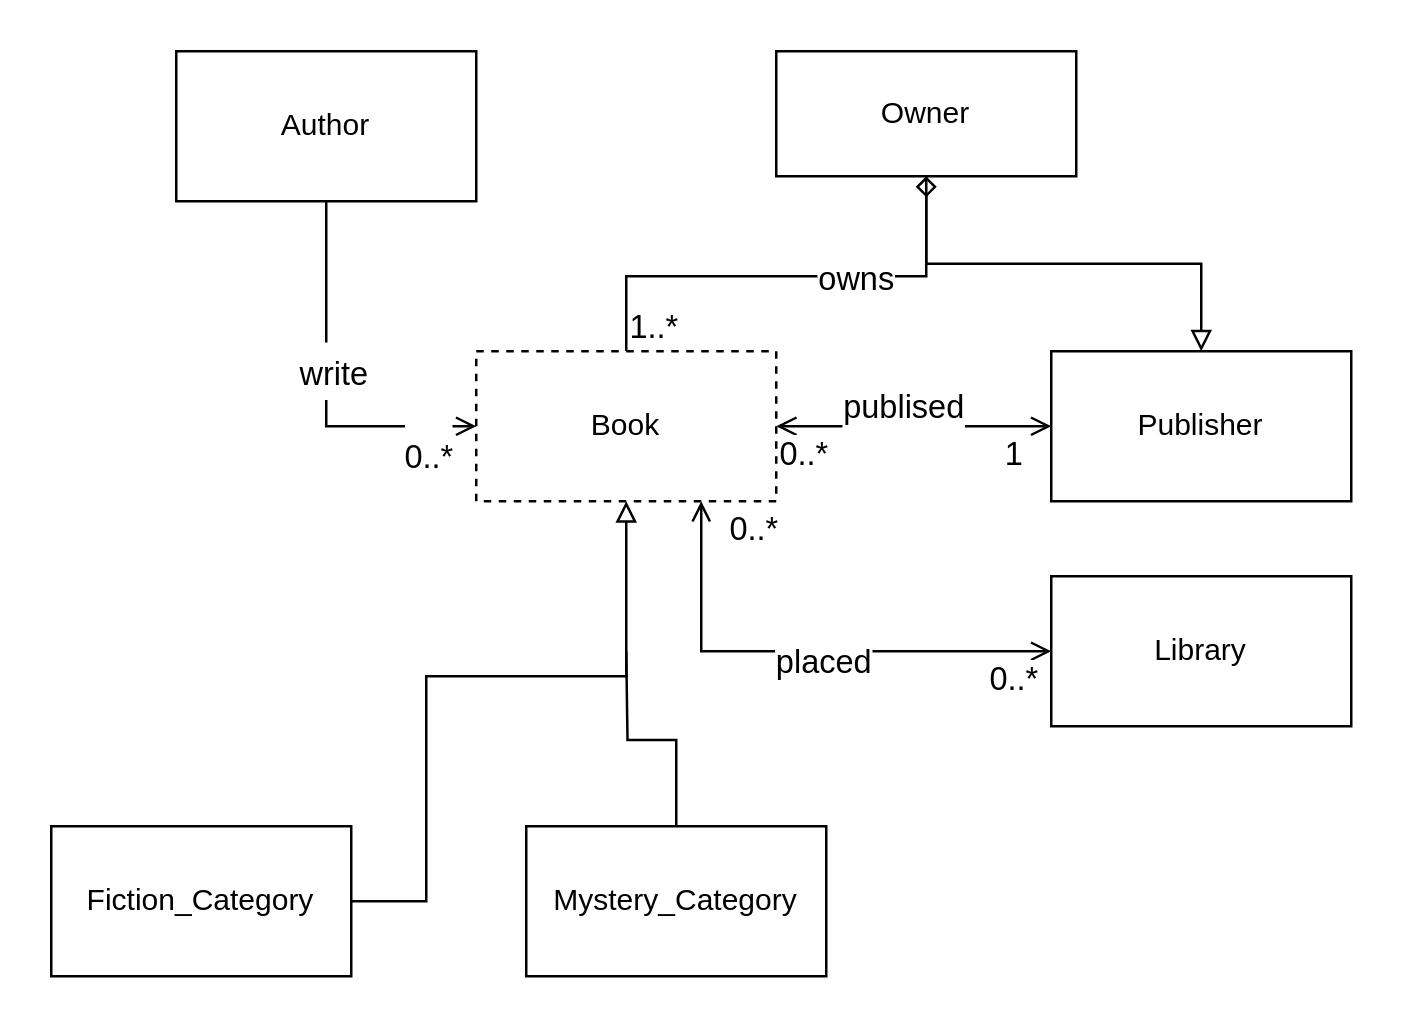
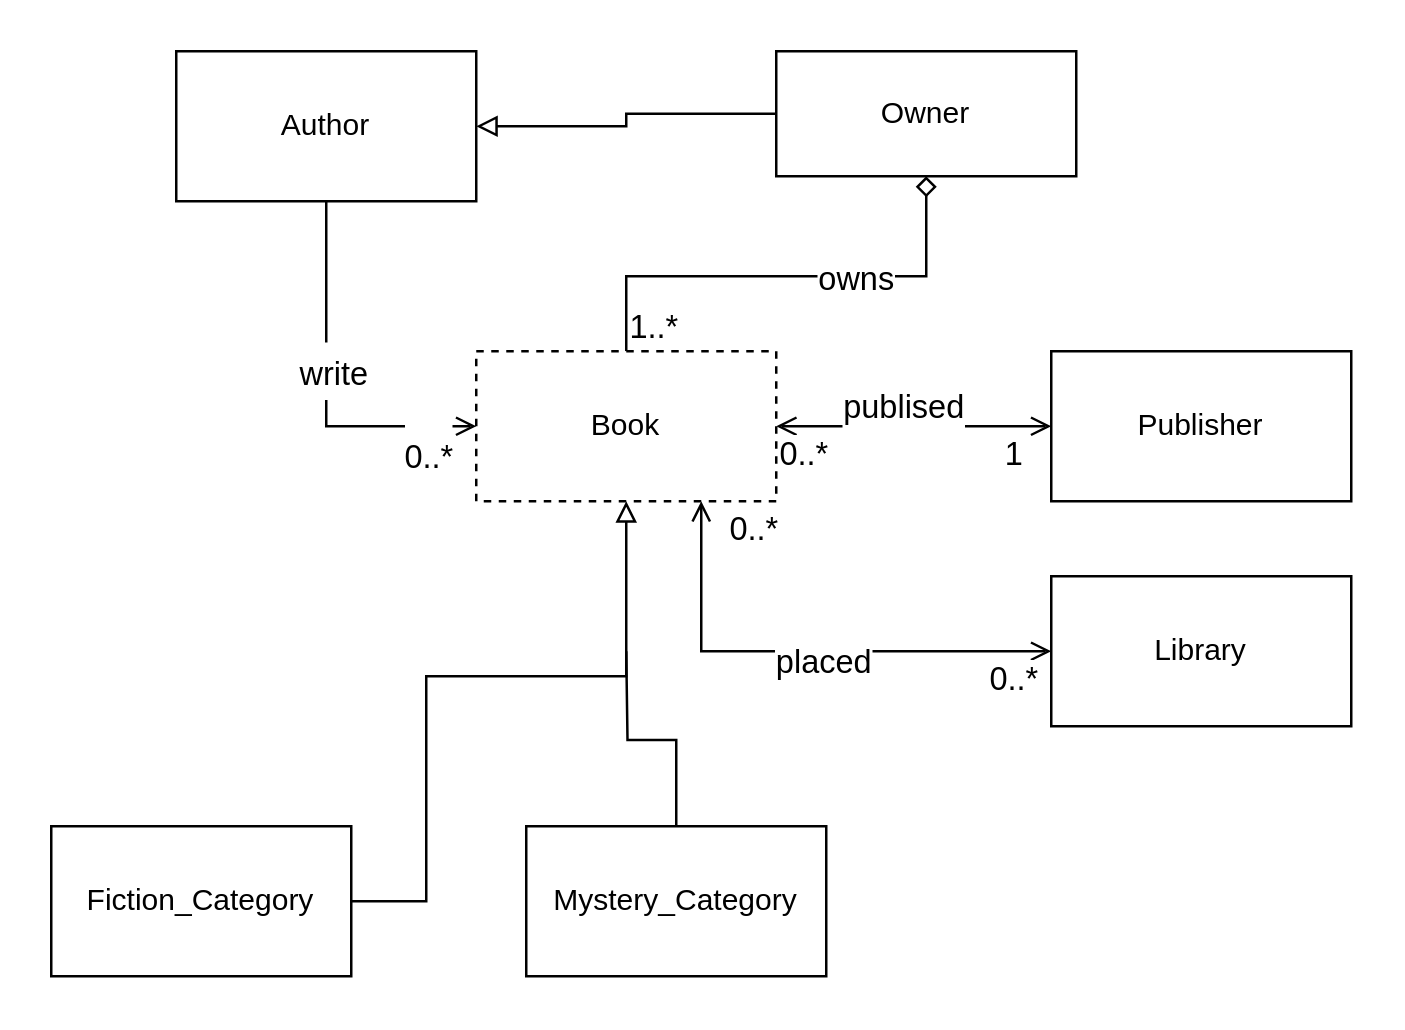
  <mxCell id="0" />
  <mxCell id="1" parent="0" />
  <mxCell id="2" style="edgeStyle=orthogonalEdgeStyle;rounded=0;orthogonalLoop=1;jettySize=auto;html=1;entryX=0;entryY=0.5;entryDx=0;entryDy=0;endArrow=open;endFill=0;" parent="1" source="5" target="19" edge="1"><mxGeometry relative="1" as="geometry" /></mxCell>
  <mxCell id="3" value="&lt;font style=&quot;font-size: 13px&quot;&gt;write&lt;/font&gt;" style="edgeLabel;html=1;align=center;verticalAlign=middle;resizable=0;points=[];fontSize=19;" parent="2" vertex="1" connectable="0"><mxGeometry x="-0.107" y="2" relative="1" as="geometry"><mxPoint as="offset" /></mxGeometry></mxCell>
  <mxCell id="4" value="&lt;font style=&quot;font-size: 13px&quot;&gt;0..*&lt;/font&gt;" style="edgeLabel;html=1;align=center;verticalAlign=middle;resizable=0;points=[];fontSize=19;" parent="2" vertex="1" connectable="0"><mxGeometry x="-0.813" relative="1" as="geometry"><mxPoint x="40" y="86" as="offset" /></mxGeometry></mxCell>
  <mxCell id="5" value="Author" style="rounded=0;whiteSpace=wrap;html=1;" parent="1" vertex="1"><mxGeometry x="70" y="20" width="120" height="60" as="geometry" /></mxCell>
- <mxCell id="6" style="edgeStyle=orthogonalEdgeStyle;rounded=0;orthogonalLoop=1;jettySize=auto;html=1;endArrow=block;endFill=0;" parent="1" source="7" target="20" edge="1"><mxGeometry relative="1" as="geometry" /></mxCell>
+ <mxCell id="6" style="edgeStyle=orthogonalEdgeStyle;rounded=0;orthogonalLoop=1;jettySize=auto;html=1;entryX=1;entryY=0.5;entryDx=0;entryDy=0;endArrow=block;endFill=0;" parent="1" source="7" target="5" edge="1"><mxGeometry relative="1" as="geometry" /></mxCell>
  <mxCell id="7" value="Owner" style="rounded=0;whiteSpace=wrap;html=1;" parent="1" vertex="1"><mxGeometry x="310" y="20" width="120" height="50" as="geometry" /></mxCell>
  <mxCell id="8" style="edgeStyle=orthogonalEdgeStyle;rounded=0;orthogonalLoop=1;jettySize=auto;html=1;entryX=0.5;entryY=1;entryDx=0;entryDy=0;endArrow=diamond;endFill=0;" parent="1" source="19" target="7" edge="1"><mxGeometry relative="1" as="geometry"><Array as="points"><mxPoint x="250" y="110" /><mxPoint x="370" y="110" /></Array></mxGeometry></mxCell>
  <mxCell id="9" value="owns" style="edgeLabel;html=1;align=center;verticalAlign=middle;resizable=0;points=[];fontSize=13;" parent="8" vertex="1" connectable="0"><mxGeometry x="0.278" relative="1" as="geometry"><mxPoint as="offset" /></mxGeometry></mxCell>
  <mxCell id="10" value="1..*" style="edgeLabel;html=1;align=center;verticalAlign=middle;resizable=0;points=[];fontSize=13;" parent="8" vertex="1" connectable="0"><mxGeometry x="-0.711" y="-8" relative="1" as="geometry"><mxPoint x="2" y="16" as="offset" /></mxGeometry></mxCell>
  <mxCell id="11" style="edgeStyle=orthogonalEdgeStyle;rounded=0;orthogonalLoop=1;jettySize=auto;html=1;entryX=0;entryY=0.5;entryDx=0;entryDy=0;endArrow=open;endFill=0;startArrow=open;startFill=0;" parent="1" source="19" target="20" edge="1"><mxGeometry relative="1" as="geometry" /></mxCell>
  <mxCell id="12" value="&lt;font style=&quot;font-size: 13px&quot;&gt;publised&lt;/font&gt;" style="edgeLabel;html=1;align=center;verticalAlign=middle;resizable=0;points=[];fontSize=19;" parent="11" vertex="1" connectable="0"><mxGeometry x="-0.327" y="-3" relative="1" as="geometry"><mxPoint x="13" y="-13" as="offset" /></mxGeometry></mxCell>
  <mxCell id="13" value="0..*" style="edgeLabel;html=1;align=center;verticalAlign=middle;resizable=0;points=[];fontSize=13;" parent="11" vertex="1" connectable="0"><mxGeometry x="-0.727" y="-2" relative="1" as="geometry"><mxPoint x="-5" y="8" as="offset" /></mxGeometry></mxCell>
  <mxCell id="14" value="1" style="edgeLabel;html=1;align=center;verticalAlign=middle;resizable=0;points=[];fontSize=13;" parent="11" vertex="1" connectable="0"><mxGeometry x="0.673" relative="1" as="geometry"><mxPoint x="2" y="10" as="offset" /></mxGeometry></mxCell>
  <mxCell id="15" style="edgeStyle=orthogonalEdgeStyle;rounded=0;orthogonalLoop=1;jettySize=auto;html=1;exitX=0.75;exitY=1;exitDx=0;exitDy=0;entryX=0;entryY=0.5;entryDx=0;entryDy=0;startArrow=open;startFill=0;endArrow=open;endFill=0;" parent="1" source="19" target="21" edge="1"><mxGeometry relative="1" as="geometry" /></mxCell>
  <mxCell id="16" value="&lt;font style=&quot;font-size: 13px;&quot;&gt;0..*&lt;/font&gt;" style="edgeLabel;html=1;align=center;verticalAlign=middle;resizable=0;points=[];fontSize=13;" parent="15" vertex="1" connectable="0"><mxGeometry x="-0.8" y="1" relative="1" as="geometry"><mxPoint x="19" y="-10" as="offset" /></mxGeometry></mxCell>
  <mxCell id="17" value="&lt;font style=&quot;font-size: 13px&quot;&gt;placed&lt;/font&gt;" style="edgeLabel;html=1;align=center;verticalAlign=middle;resizable=0;points=[];fontSize=19;" parent="15" vertex="1" connectable="0"><mxGeometry x="0.08" y="-2" relative="1" as="geometry"><mxPoint as="offset" /></mxGeometry></mxCell>
  <mxCell id="18" value="0..*" style="edgeLabel;html=1;align=center;verticalAlign=middle;resizable=0;points=[];fontSize=13;" parent="15" vertex="1" connectable="0"><mxGeometry x="0.8" y="-1" relative="1" as="geometry"><mxPoint x="4" y="9" as="offset" /></mxGeometry></mxCell>
  <mxCell id="19" value="Book" style="rounded=0;whiteSpace=wrap;html=1;dashed=1;" parent="1" vertex="1"><mxGeometry x="190" y="140" width="120" height="60" as="geometry" /></mxCell>
  <mxCell id="20" value="Publisher" style="rounded=0;whiteSpace=wrap;html=1;" parent="1" vertex="1"><mxGeometry x="420" y="140" width="120" height="60" as="geometry" /></mxCell>
  <mxCell id="21" value="Library" style="rounded=0;whiteSpace=wrap;html=1;" parent="1" vertex="1"><mxGeometry x="420" y="230" width="120" height="60" as="geometry" /></mxCell>
  <mxCell id="22" style="edgeStyle=orthogonalEdgeStyle;rounded=0;orthogonalLoop=1;jettySize=auto;html=1;entryX=0.5;entryY=1;entryDx=0;entryDy=0;startArrow=none;startFill=0;endArrow=block;endFill=0;" parent="1" source="23" target="19" edge="1"><mxGeometry relative="1" as="geometry"><Array as="points"><mxPoint x="170" y="360" /><mxPoint x="170" y="270" /><mxPoint x="250" y="270" /></Array></mxGeometry></mxCell>
  <mxCell id="23" value="Fiction_Category" style="rounded=0;whiteSpace=wrap;html=1;" parent="1" vertex="1"><mxGeometry x="20" y="330" width="120" height="60" as="geometry" /></mxCell>
  <mxCell id="24" style="edgeStyle=orthogonalEdgeStyle;rounded=0;orthogonalLoop=1;jettySize=auto;html=1;startArrow=none;startFill=0;endArrow=none;endFill=0;" parent="1" source="25" edge="1"><mxGeometry relative="1" as="geometry"><mxPoint x="250" y="260" as="targetPoint" /></mxGeometry></mxCell>
  <mxCell id="25" value="Mystery_Category" style="rounded=0;whiteSpace=wrap;html=1;" parent="1" vertex="1"><mxGeometry x="210" y="330" width="120" height="60" as="geometry" /></mxCell>
